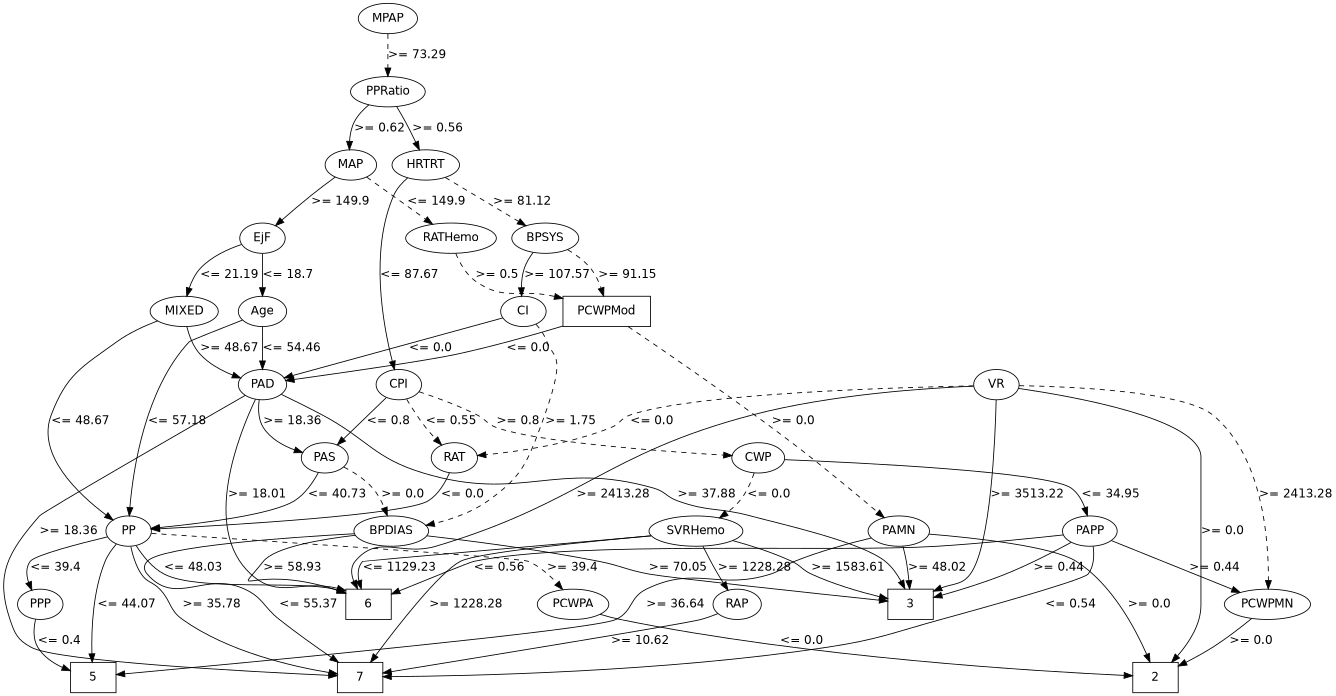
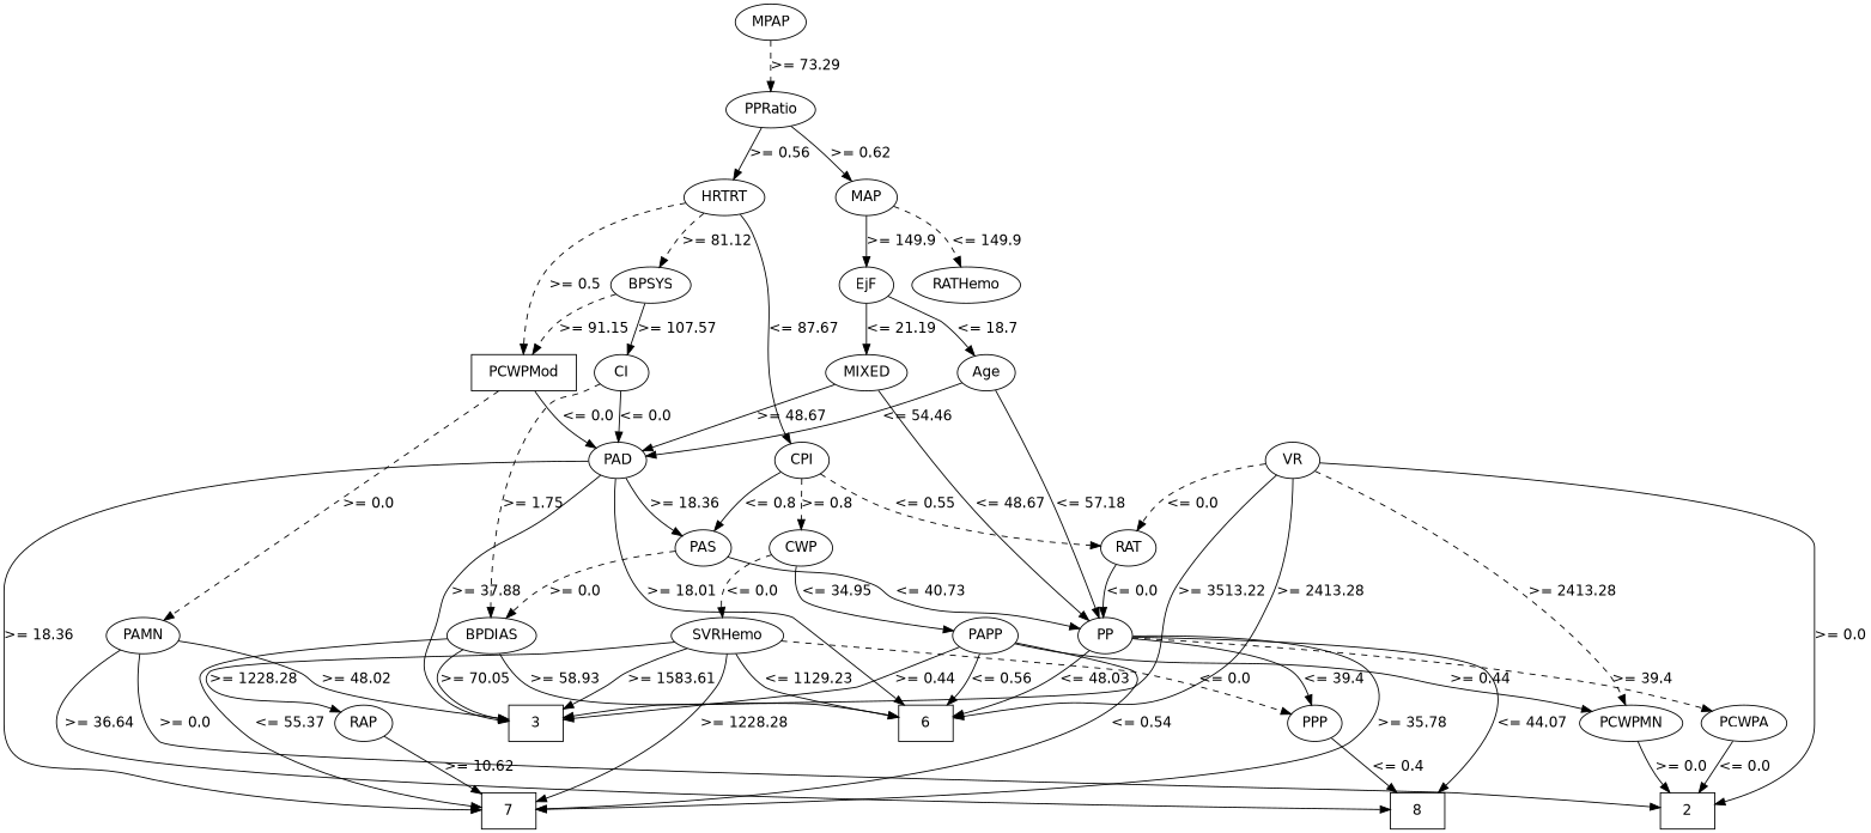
  strict digraph {
    fontname="DejaVu Sans"
    node [fontname="DejaVu Sans"]
    edge [fontname="DejaVu Sans" op=">=" param=0.0 style=solid]
    n1 [height=0.5 label=7 shape=box width=0.75]
    2 [height=0.5 shape=box width=0.75]
    3 [height=0.5 shape=box width=0.75]
    n4 [height=0.5 label=6 shape=box width=0.75]
-   5 [height=0.5 shape=box width=0.75]
+   5 [height=0.5 shape=box width=0.75 label=8]
    RAP [height=0.5 width=0.77778]
    PAS [height=0.5 width=0.75]
    BPDIAS [height=0.5 width=1.1735]
    PP [height=0.5 width=0.75]
    PCWPA [height=0.5 width=1.1555]
    PPP [height=0.5 width=0.75]
    PAD [height=0.5 width=0.79437]
    PAMN [height=0.5 width=1.0139]
    CWP [height=0.5 width=0.84854]
    SVRHemo [height=0.5 width=1.3902]
    PAPP [height=0.5 width=0.88889]
    PCWPMN [height=0.5 width=1.3902]
    PCWPMod [height=0.5 shape=box width=1.4444]
    CI [height=0.5 width=0.75]
    MIXED [height=0.5 width=1.125]
    BPSYS [height=0.5 width=1.0471]
    HRTRT [height=0.5 width=1.1013]
    CPI [height=0.5 width=0.75]
    RAT [height=0.5 width=0.76389]
    VR [height=0.5 width=0.75]
    RATHemo [height=0.5 width=1.375]
    MAP [height=0.5 width=0.84854]
    EjF [height=0.5 width=0.75]
    Age [height=0.5 width=0.75]
    MPAP [height=0.5 width=0.97491]
    PPRatio [height=0.5 width=1.1013]
    RAP -> n1 [label=">= 10.62" param=10.62]
    PAS -> BPDIAS [label=">= 0.0" style=dashed]
    PAS -> PP [label="<= 40.73" op="<=" param=40.73]
    BPDIAS -> n1 [label="<= 55.37" op="<=" param=55.37]
    BPDIAS -> 3 [label=">= 70.05" param=70.05]
    BPDIAS -> n4 [label=">= 58.93" param=58.93]
    PP -> n1 [label=">= 35.78" param=35.78]
    PP -> n4 [label="<= 48.03" op="<=" param=48.03]
    PP -> 5 [label="<= 44.07" op="<=" param=44.07]
    PP -> PCWPA [label=">= 39.4" param=39.4 style=dashed]
    PP -> PPP [label="<= 39.4" op="<=" param=39.4]
    PCWPA -> 2 [label="<= 0.0" op="<="]
    PPP -> 5 [label="<= 0.4" op="<=" param=0.4]
    PAD -> n1 [label=">= 18.36" param=18.36]
    PAD -> 3 [label=">= 37.88" param=37.88]
    PAD -> n4 [label=">= 18.01" param=18.01]
    PAD -> PAS [label=">= 18.36" param=18.36]
    PAMN -> 2 [label=">= 0.0"]
    PAMN -> 3 [label=">= 48.02" param=48.02]
    PAMN -> 5 [label=">= 36.64" param=36.64]
    CWP -> SVRHemo [label="<= 0.0" op="<=" style=dashed]
    CWP -> PAPP [label="<= 34.95" op="<=" param=34.95]
    SVRHemo -> n1 [label=">= 1228.28" param=1228.28]
    SVRHemo -> 3 [label=">= 1583.61" param=1583.61]
    SVRHemo -> n4 [label="<= 1129.23" op="<=" param=1129.23]
    SVRHemo -> RAP [label=">= 1228.28" param=1228.28]
+   SVRHemo -> PPP [label="<= 0.0" op="<=" style=dashed]
    PAPP -> n1 [label="<= 0.54" op="<=" param=0.54]
    PAPP -> 3 [label=">= 0.44" param=0.44]
    PAPP -> n4 [label="<= 0.56" op="<=" param=0.56]
    PAPP -> PCWPMN [label=">= 0.44" param=0.44]
    PCWPMN -> 2 [label=">= 0.0"]
    PCWPMod -> PAD [label="<= 0.0" op="<="]
    PCWPMod -> PAMN [label=">= 0.0" style=dashed]
    CI -> BPDIAS [label=">= 1.75" param=1.75 style=dashed]
    CI -> PAD [label="<= 0.0" op="<="]
    MIXED -> PP [label="<= 48.67" op="<=" param=48.67]
    MIXED -> PAD [label=">= 48.67" param=48.67]
    BPSYS -> PCWPMod [label=">= 91.15" param=91.15 style=dashed]
    BPSYS -> CI [label=">= 107.57" param=107.57]
    HRTRT -> BPSYS [label=">= 81.12" param=81.12 style=dashed]
    HRTRT -> CPI [label="<= 87.67" op="<=" param=87.67]
    CPI -> PAS [label="<= 0.8" op="<=" param=0.8]
    CPI -> CWP [label=">= 0.8" param=0.8 style=dashed]
    CPI -> RAT [label="<= 0.55" op="<=" param=0.55 style=dashed]
    RAT -> PP [label="<= 0.0" op="<="]
    VR -> 2 [label=">= 0.0"]
    VR -> 3 [label=">= 3513.22" param=3513.22]
    VR -> n4 [label=">= 2413.28" param=2413.28]
    VR -> PCWPMN [label=">= 2413.28" param=2413.28 style=dashed]
    VR -> RAT [label="<= 0.0" op="<=" style=dashed]
-   RATHemo -> PCWPMod [label=">= 0.5" param=0.5 style=dashed]
+   HRTRT -> PCWPMod [label=">= 0.5" param=0.5 style=dashed]
    MAP -> RATHemo [label="<= 149.9" op="<=" param=149.9 style=dashed]
    MAP -> EjF [label=">= 149.9" param=149.9]
    EjF -> MIXED [label="<= 21.19" op="<=" param=21.19]
    EjF -> Age [label="<= 18.7" op="<=" param=18.7]
    Age -> PP [label="<= 57.18" op="<=" param=57.18]
    Age -> PAD [label="<= 54.46" op="<=" param=54.46]
    MPAP -> PPRatio [label=">= 73.29" param=73.29 style=dashed]
    PPRatio -> HRTRT [label=">= 0.56" param=0.56]
    PPRatio -> MAP [label=">= 0.62" param=0.62]
  }
